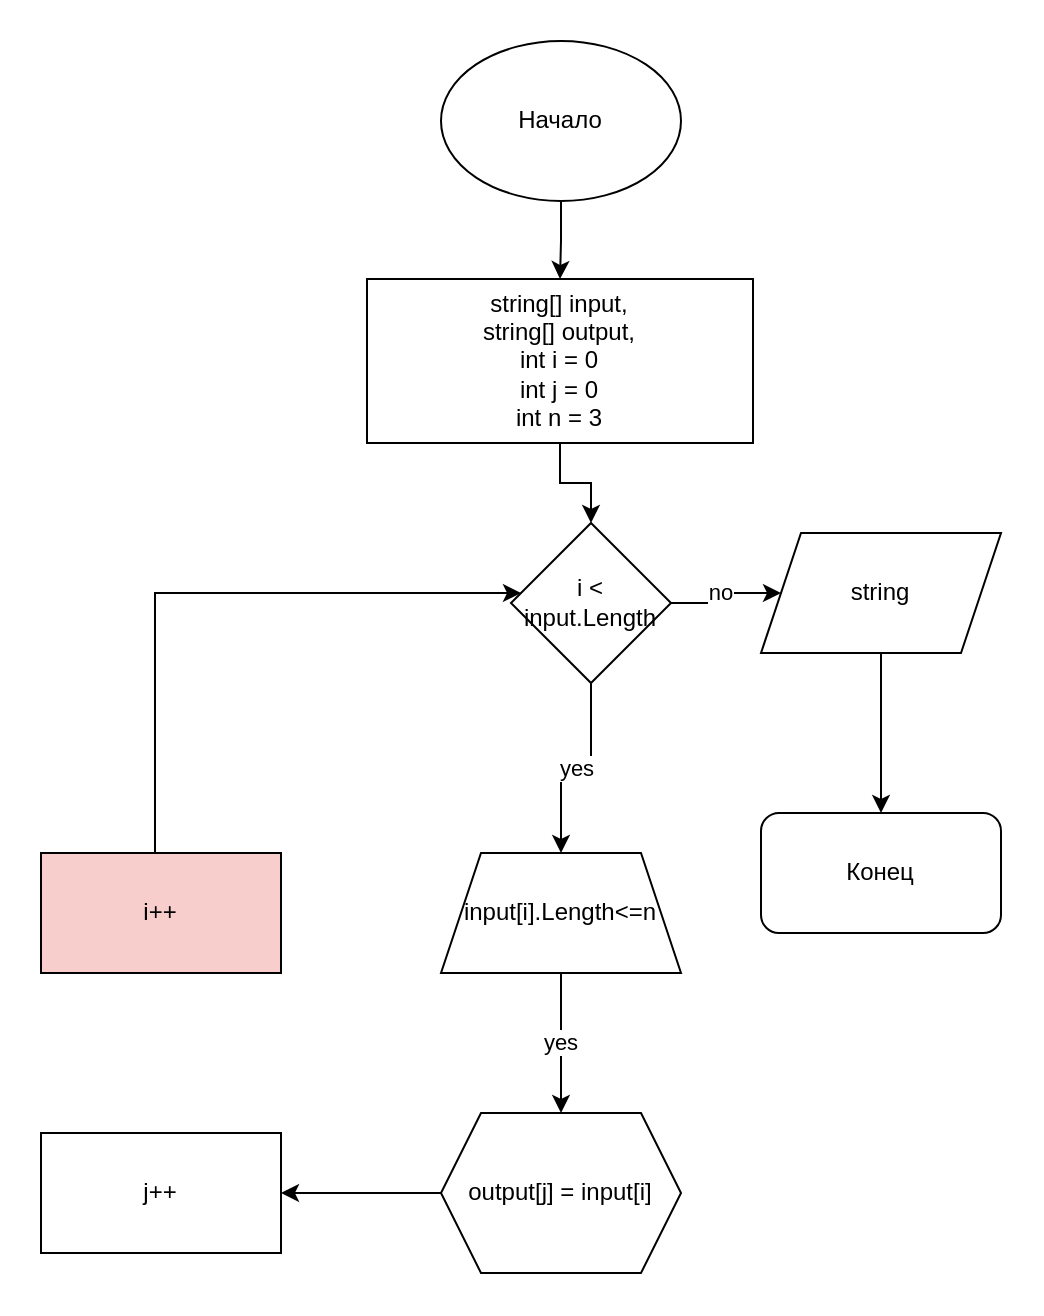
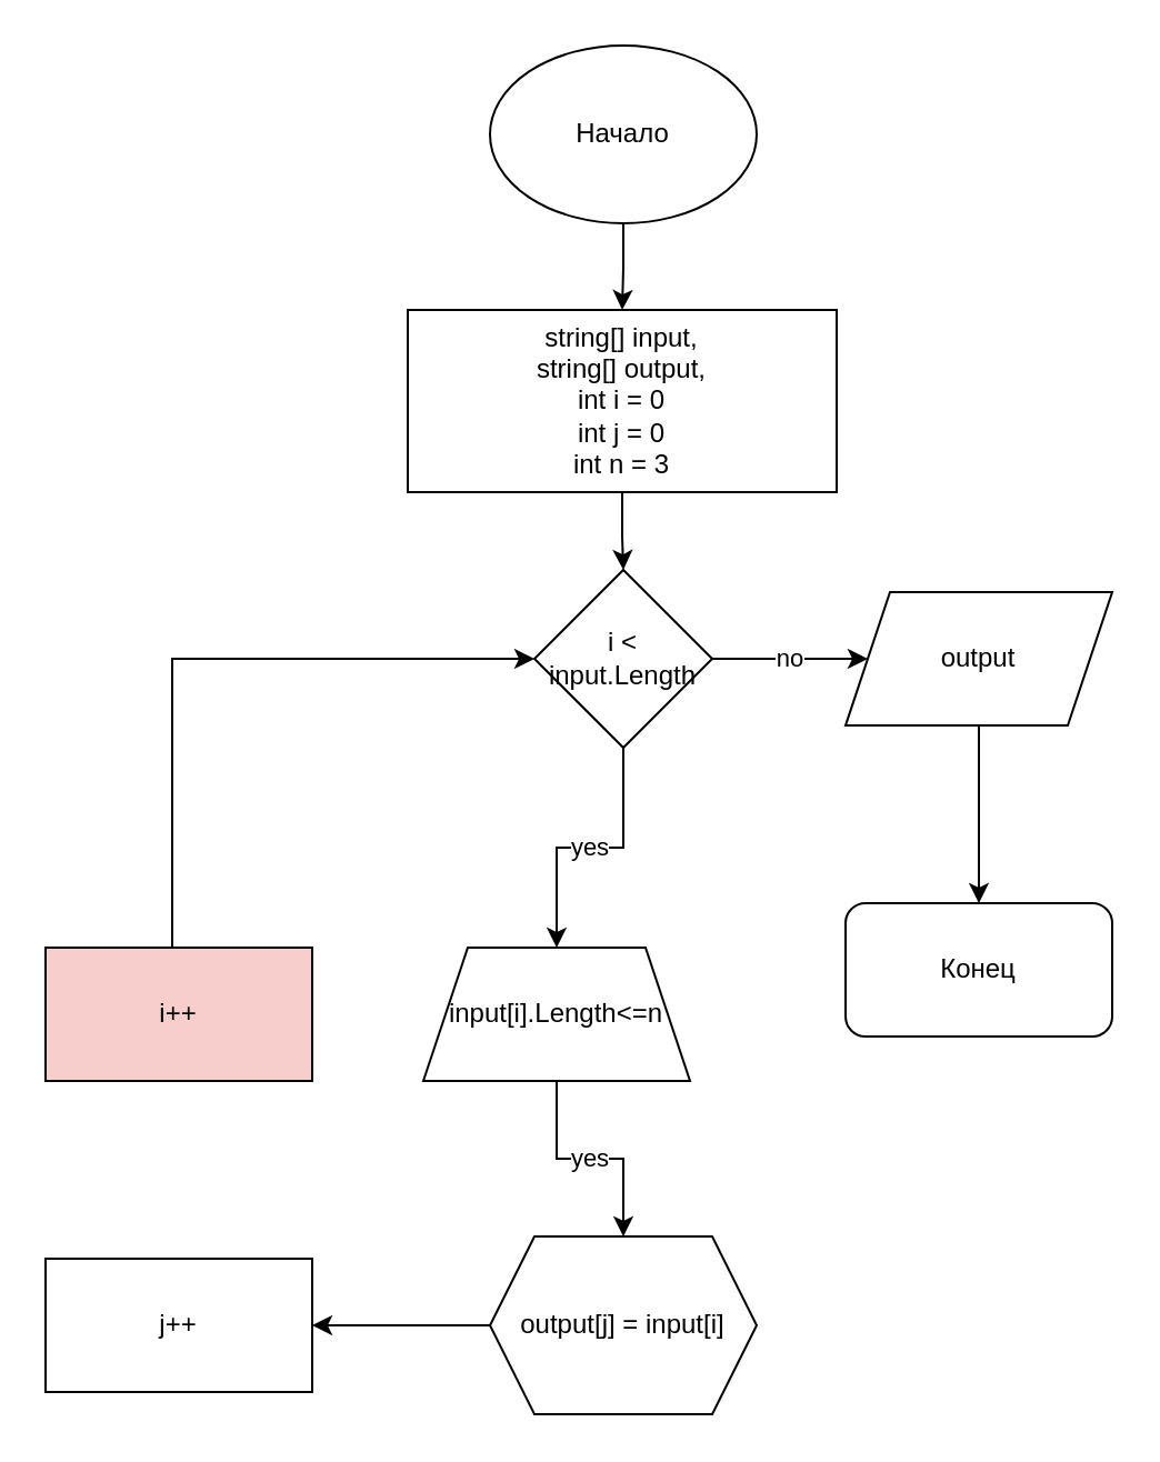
  <mxCell id="0" />
  <mxCell id="1" parent="0" />
  <mxCell id="2" value="" style="edgeStyle=orthogonalEdgeStyle;rounded=0;orthogonalLoop=1;jettySize=auto;html=1;" edge="1" parent="1" source="3" target="5"><mxGeometry relative="1" as="geometry" /></mxCell>
  <mxCell id="3" value="Начало" style="ellipse;whiteSpace=wrap;html=1;" vertex="1" parent="1"><mxGeometry x="220" y="20" width="120" height="80" as="geometry" /></mxCell>
  <mxCell id="4" value="" style="edgeStyle=orthogonalEdgeStyle;rounded=0;orthogonalLoop=1;jettySize=auto;html=1;" edge="1" parent="1" source="5" target="8"><mxGeometry relative="1" as="geometry" /></mxCell>
  <mxCell id="5" value="string[] input,&lt;br&gt;string[] output,&lt;br&gt;int i = 0&lt;br&gt;int j = 0&lt;br&gt;int n = 3" style="whiteSpace=wrap;html=1;" vertex="1" parent="1"><mxGeometry x="183" y="139" width="193" height="82" as="geometry" /></mxCell>
  <mxCell id="6" value="no" style="edgeStyle=orthogonalEdgeStyle;rounded=0;orthogonalLoop=1;jettySize=auto;html=1;" edge="1" parent="1" source="8" target="10"><mxGeometry relative="1" as="geometry" /></mxCell>
  <mxCell id="7" value="yes" style="edgeStyle=orthogonalEdgeStyle;rounded=0;orthogonalLoop=1;jettySize=auto;html=1;" edge="1" parent="1" source="8" target="13"><mxGeometry relative="1" as="geometry" /></mxCell>
- <mxCell id="8" value="i &amp;lt; input.Length" style="rhombus;whiteSpace=wrap;html=1;" vertex="1" parent="1"><mxGeometry x="255" y="261" width="80" height="80" as="geometry" /></mxCell>
+ <mxCell id="8" value="i &amp;lt; input.Length" style="rhombus;whiteSpace=wrap;html=1;" vertex="1" parent="1"><mxGeometry x="240" y="256" width="80" height="80" as="geometry" /></mxCell>
  <mxCell id="9" value="" style="edgeStyle=orthogonalEdgeStyle;rounded=0;orthogonalLoop=1;jettySize=auto;html=1;" edge="1" parent="1" source="10" target="11"><mxGeometry relative="1" as="geometry" /></mxCell>
- <mxCell id="10" value="string" style="shape=parallelogram;perimeter=parallelogramPerimeter;whiteSpace=wrap;html=1;fixedSize=1;" vertex="1" parent="1"><mxGeometry x="380" y="266" width="120" height="60" as="geometry" /></mxCell>
+ <mxCell id="10" value="output" style="shape=parallelogram;perimeter=parallelogramPerimeter;whiteSpace=wrap;html=1;fixedSize=1;" vertex="1" parent="1"><mxGeometry x="380" y="266" width="120" height="60" as="geometry" /></mxCell>
  <mxCell id="11" value="Конец" style="rounded=1;whiteSpace=wrap;html=1;" vertex="1" parent="1"><mxGeometry x="380" y="406" width="120" height="60" as="geometry" /></mxCell>
  <mxCell id="12" value="yes" style="edgeStyle=orthogonalEdgeStyle;rounded=0;orthogonalLoop=1;jettySize=auto;html=1;" edge="1" parent="1" source="13" target="15"><mxGeometry relative="1" as="geometry" /></mxCell>
- <mxCell id="13" value="input[i].Length&amp;lt;=n" style="shape=trapezoid;perimeter=trapezoidPerimeter;whiteSpace=wrap;html=1;fixedSize=1;" vertex="1" parent="1"><mxGeometry x="220" y="426" width="120" height="60" as="geometry" /></mxCell>
+ <mxCell id="13" value="input[i].Length&amp;lt;=n" style="shape=trapezoid;perimeter=trapezoidPerimeter;whiteSpace=wrap;html=1;fixedSize=1;" vertex="1" parent="1"><mxGeometry x="190" y="426" width="120" height="60" as="geometry" /></mxCell>
  <mxCell id="14" value="" style="edgeStyle=orthogonalEdgeStyle;rounded=0;orthogonalLoop=1;jettySize=auto;html=1;" edge="1" parent="1" source="15" target="16"><mxGeometry relative="1" as="geometry" /></mxCell>
  <mxCell id="15" value="output[j] = input[i]" style="shape=hexagon;perimeter=hexagonPerimeter2;whiteSpace=wrap;html=1;fixedSize=1;" vertex="1" parent="1"><mxGeometry x="220" y="556" width="120" height="80" as="geometry" /></mxCell>
  <mxCell id="16" value="j++" style="whiteSpace=wrap;html=1;" vertex="1" parent="1"><mxGeometry x="20" y="566" width="120" height="60" as="geometry" /></mxCell>
  <mxCell id="17" style="edgeStyle=orthogonalEdgeStyle;rounded=0;orthogonalLoop=1;jettySize=auto;html=1;" edge="1" parent="1" source="18" target="8"><mxGeometry relative="1" as="geometry"><Array as="points"><mxPoint x="77" y="296" /></Array></mxGeometry></mxCell>
  <mxCell id="18" value="i++" style="whiteSpace=wrap;html=1;fillColor=#f8cecc;" vertex="1" parent="1"><mxGeometry x="20" y="426" width="120" height="60" as="geometry" /></mxCell>
